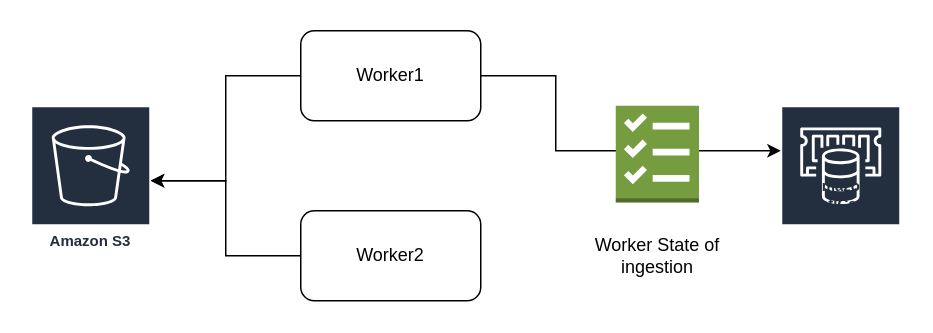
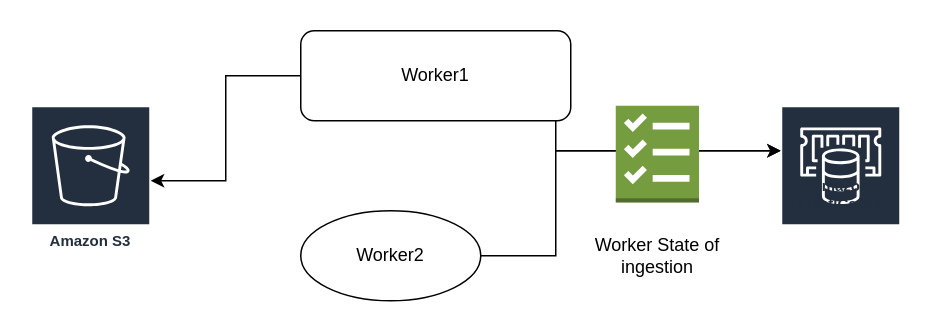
  <mxCell id="0" />
  <mxCell id="1" parent="0" />
  <mxCell id="2" style="edgeStyle=orthogonalEdgeStyle;rounded=0;orthogonalLoop=1;jettySize=auto;html=1;" edge="1" parent="1" source="4" target="8"><mxGeometry relative="1" as="geometry" /></mxCell>
  <mxCell id="3" style="edgeStyle=orthogonalEdgeStyle;rounded=0;orthogonalLoop=1;jettySize=auto;html=1;" edge="1" parent="1" source="4" target="9"><mxGeometry relative="1" as="geometry"><Array as="points"><mxPoint x="370" y="50" /><mxPoint x="370" y="100" /></Array></mxGeometry></mxCell>
- <mxCell id="4" value="Worker1" style="rounded=1;whiteSpace=wrap;html=1;" vertex="1" parent="1"><mxGeometry x="200" y="20" width="120" height="60" as="geometry" /></mxCell>
- <mxCell id="5" style="edgeStyle=orthogonalEdgeStyle;rounded=0;orthogonalLoop=1;jettySize=auto;html=1;" edge="1" parent="1" source="7" target="8"><mxGeometry relative="1" as="geometry" /></mxCell>
- <mxCell id="7" value="Worker2" style="rounded=1;whiteSpace=wrap;html=1;" vertex="1" parent="1"><mxGeometry x="200" y="140" width="120" height="60" as="geometry" /></mxCell>
+ <mxCell id="4" value="Worker1" style="rounded=1;whiteSpace=wrap;html=1;" vertex="1" parent="1"><mxGeometry x="200" y="20" width="180" height="60" as="geometry" /></mxCell>
+ <mxCell id="6" style="edgeStyle=orthogonalEdgeStyle;rounded=0;orthogonalLoop=1;jettySize=auto;html=1;" edge="1" parent="1" source="7" target="9"><mxGeometry relative="1" as="geometry"><Array as="points"><mxPoint x="370" y="170" /><mxPoint x="370" y="100" /></Array></mxGeometry></mxCell>
+ <mxCell id="7" value="Worker2" style="ellipse;whiteSpace=wrap;html=1;" vertex="1" parent="1"><mxGeometry x="200" y="140" width="120" height="60" as="geometry" /></mxCell>
  <mxCell id="8" value="Amazon S3" style="sketch=0;outlineConnect=0;fontColor=#232F3E;gradientColor=none;strokeColor=#ffffff;fillColor=#232F3E;dashed=0;verticalLabelPosition=middle;verticalAlign=bottom;align=center;html=1;whiteSpace=wrap;fontSize=10;fontStyle=1;spacing=3;shape=mxgraph.aws4.productIcon;prIcon=mxgraph.aws4.s3;" vertex="1" parent="1"><mxGeometry x="20" y="70" width="80" height="100" as="geometry" /></mxCell>
  <mxCell id="9" value="Amazon ElastiCache" style="sketch=0;outlineConnect=0;fontColor=#232F3E;gradientColor=none;strokeColor=#ffffff;fillColor=#232F3E;dashed=0;verticalLabelPosition=middle;verticalAlign=bottom;align=center;html=1;whiteSpace=wrap;fontSize=10;fontStyle=1;spacing=3;shape=mxgraph.aws4.productIcon;prIcon=mxgraph.aws4.elasticache;" vertex="1" parent="1"><mxGeometry x="520" y="70" width="80" height="75" as="geometry" /></mxCell>
  <mxCell id="10" value="" style="outlineConnect=0;dashed=0;verticalLabelPosition=bottom;verticalAlign=top;align=center;html=1;shape=mxgraph.aws3.checklist;fillColor=#759C3E;gradientColor=none;" vertex="1" parent="1"><mxGeometry x="410" y="70" width="55.5" height="64.5" as="geometry" /></mxCell>
  <mxCell id="11" value="Worker State of ingestion" style="text;html=1;strokeColor=none;fillColor=none;align=center;verticalAlign=middle;whiteSpace=wrap;rounded=0;" vertex="1" parent="1"><mxGeometry x="392.75" y="155" width="90" height="30" as="geometry" /></mxCell>
